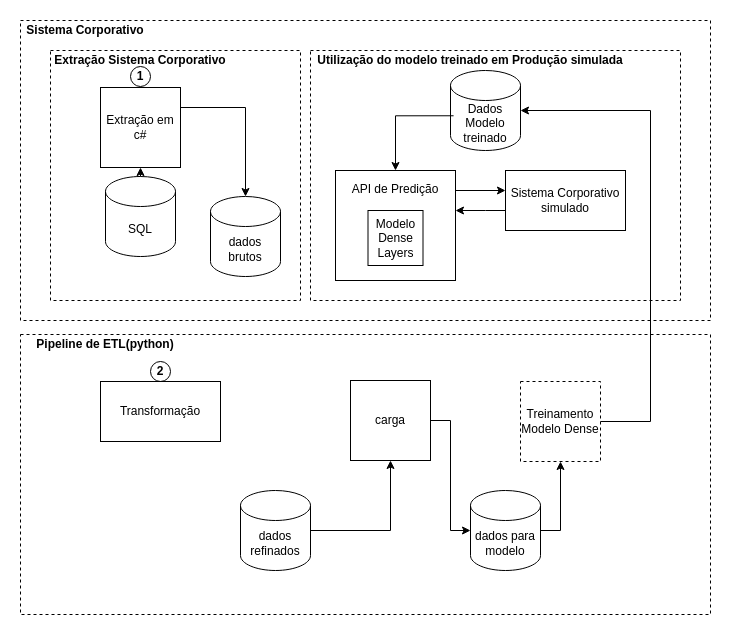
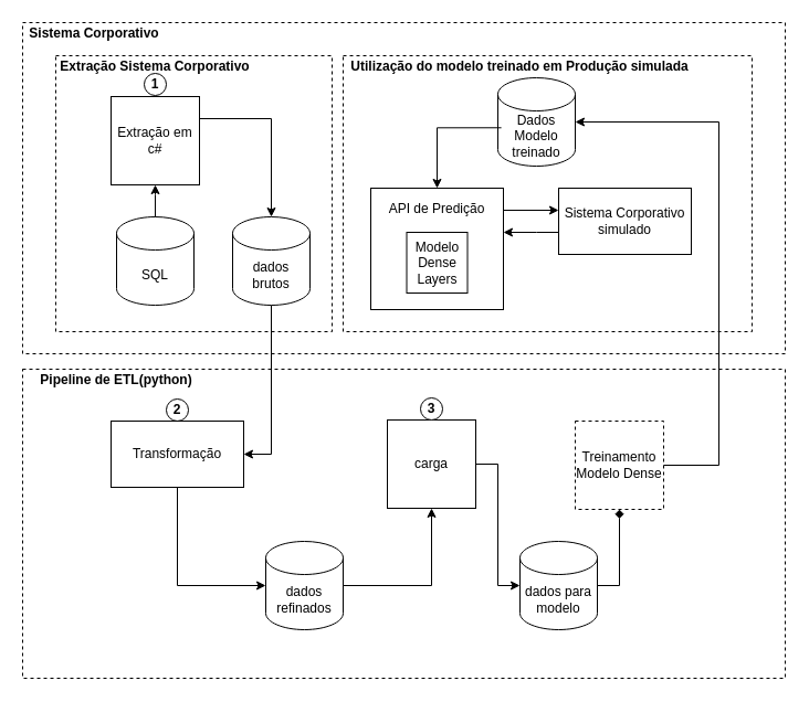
  <mxCell id="0" />
  <mxCell id="1" parent="0" />
  <mxCell id="2" value="" style="rounded=0;whiteSpace=wrap;html=1;dashed=1;gradientColor=default;fillColor=none;" vertex="1" parent="1"><mxGeometry x="20" y="20" width="690" height="300" as="geometry" /></mxCell>
  <mxCell id="3" value="" style="rounded=0;whiteSpace=wrap;html=1;dashed=1;gradientColor=default;fillColor=none;" vertex="1" parent="1"><mxGeometry x="310" y="50" width="370" height="250" as="geometry" /></mxCell>
  <mxCell id="4" value="" style="rounded=0;whiteSpace=wrap;html=1;dashed=1;gradientColor=default;fillColor=none;" parent="1" vertex="1"><mxGeometry x="50" y="50" width="250" height="250" as="geometry" /></mxCell>
  <mxCell id="5" value="" style="rounded=0;whiteSpace=wrap;html=1;dashed=1;gradientColor=default;fillColor=none;" vertex="1" parent="1"><mxGeometry x="20" y="334" width="690" height="280" as="geometry" /></mxCell>
  <mxCell id="6" value="carga" style="whiteSpace=wrap;html=1;aspect=fixed;" parent="1" vertex="1"><mxGeometry x="350" y="380" width="80" height="80" as="geometry" /></mxCell>
  <mxCell id="7" style="edgeStyle=orthogonalEdgeStyle;rounded=0;orthogonalLoop=1;jettySize=auto;html=1;entryX=0.5;entryY=1;entryDx=0;entryDy=0;" parent="1" source="8" target="6" edge="1"><mxGeometry relative="1" as="geometry" /></mxCell>
  <mxCell id="8" value="dados refinados" style="shape=cylinder3;whiteSpace=wrap;html=1;boundedLbl=1;backgroundOutline=1;size=15;" parent="1" vertex="1"><mxGeometry x="240" y="490" width="70" height="80" as="geometry" /></mxCell>
+ <mxCell id="9" style="edgeStyle=orthogonalEdgeStyle;rounded=0;orthogonalLoop=1;jettySize=auto;html=1;" parent="1" source="10" target="23" edge="1"><mxGeometry relative="1" as="geometry"><mxPoint x="140" y="530.66" as="sourcePoint" /><mxPoint x="164.16" y="441" as="targetPoint" /><Array as="points"><mxPoint x="245" y="411" /></Array></mxGeometry></mxCell>
  <mxCell id="10" value="dados brutos" style="shape=cylinder3;whiteSpace=wrap;html=1;boundedLbl=1;backgroundOutline=1;size=15;" parent="1" vertex="1"><mxGeometry x="210" y="196" width="70" height="80" as="geometry" /></mxCell>
  <mxCell id="11" value="dados para modelo" style="shape=cylinder3;whiteSpace=wrap;html=1;boundedLbl=1;backgroundOutline=1;size=15;" parent="1" vertex="1"><mxGeometry x="470" y="490" width="70" height="80" as="geometry" /></mxCell>
  <mxCell id="12" style="edgeStyle=orthogonalEdgeStyle;rounded=0;orthogonalLoop=1;jettySize=auto;html=1;exitX=1;exitY=0.5;exitDx=0;exitDy=0;" parent="1" source="21" target="10" edge="1"><mxGeometry relative="1" as="geometry"><Array as="points"><mxPoint x="180" y="107" /><mxPoint x="245" y="107" /></Array></mxGeometry></mxCell>
+ <mxCell id="13" style="edgeStyle=orthogonalEdgeStyle;rounded=0;orthogonalLoop=1;jettySize=auto;html=1;exitX=1;exitY=0.5;exitDx=0;exitDy=0;" parent="1" source="23" target="8" edge="1"><mxGeometry relative="1" as="geometry"><mxPoint x="180" y="415" as="sourcePoint" /><Array as="points"><mxPoint x="160" y="411" /><mxPoint x="160" y="530" /></Array></mxGeometry></mxCell>
  <mxCell id="14" style="edgeStyle=orthogonalEdgeStyle;rounded=0;orthogonalLoop=1;jettySize=auto;html=1;" parent="1" source="6" target="11" edge="1"><mxGeometry relative="1" as="geometry"><Array as="points"><mxPoint x="450" y="420" /><mxPoint x="450" y="530" /></Array></mxGeometry></mxCell>
  <mxCell id="15" value="Pipeline de ETL(python)" style="text;html=1;align=center;verticalAlign=middle;whiteSpace=wrap;rounded=0;fontStyle=1" parent="1" vertex="1"><mxGeometry x="20" y="334" width="170" height="20" as="geometry" /></mxCell>
  <mxCell id="16" value="&lt;b&gt;1&lt;/b&gt;" style="ellipse;whiteSpace=wrap;html=1;aspect=fixed;" parent="1" vertex="1"><mxGeometry x="130" y="66" width="20" height="20" as="geometry" /></mxCell>
  <mxCell id="17" value="&lt;b&gt;2&lt;/b&gt;" style="ellipse;whiteSpace=wrap;html=1;aspect=fixed;" parent="1" vertex="1"><mxGeometry x="150" y="361" width="20" height="20" as="geometry" /></mxCell>
+ <mxCell id="18" value="&lt;b&gt;3&lt;/b&gt;" style="ellipse;whiteSpace=wrap;html=1;aspect=fixed;" parent="1" vertex="1"><mxGeometry x="380" y="360" width="20" height="20" as="geometry" /></mxCell>
  <mxCell id="19" value="Sistema Corporativo" style="text;html=1;align=center;verticalAlign=middle;whiteSpace=wrap;rounded=0;fontStyle=1" vertex="1" parent="1"><mxGeometry x="20" y="20" width="130" height="20" as="geometry" /></mxCell>
- <mxCell id="20" value="SQL" style="shape=cylinder3;whiteSpace=wrap;html=1;boundedLbl=1;backgroundOutline=1;size=15;" vertex="1" parent="1"><mxGeometry x="105" y="176" width="70" height="80" as="geometry" /></mxCell>
+ <mxCell id="20" value="SQL" style="shape=cylinder3;whiteSpace=wrap;html=1;boundedLbl=1;backgroundOutline=1;size=15;" vertex="1" parent="1"><mxGeometry x="105" y="196" width="70" height="80" as="geometry" /></mxCell>
  <mxCell id="21" value="Extração em c#" style="whiteSpace=wrap;html=1;aspect=fixed;" vertex="1" parent="1"><mxGeometry x="100" y="87" width="80" height="80" as="geometry" /></mxCell>
  <mxCell id="22" style="edgeStyle=orthogonalEdgeStyle;rounded=0;orthogonalLoop=1;jettySize=auto;html=1;exitX=0.5;exitY=0;exitDx=0;exitDy=0;exitPerimeter=0;" edge="1" parent="1" source="20" target="21"><mxGeometry relative="1" as="geometry"><mxPoint x="100" y="175.5" as="sourcePoint" /><mxPoint x="145" y="105.5" as="targetPoint" /><Array as="points"><mxPoint x="140" y="176" /><mxPoint x="140" y="176" /></Array></mxGeometry></mxCell>
  <mxCell id="23" value="Transformação" style="rounded=0;whiteSpace=wrap;html=1;" vertex="1" parent="1"><mxGeometry x="100" y="381" width="120" height="60" as="geometry" /></mxCell>
  <mxCell id="24" value="Treinamento Modelo Dense" style="whiteSpace=wrap;html=1;aspect=fixed;dashed=1;" vertex="1" parent="1"><mxGeometry x="520" y="381" width="80" height="80" as="geometry" /></mxCell>
- <mxCell id="25" style="edgeStyle=orthogonalEdgeStyle;rounded=0;orthogonalLoop=1;jettySize=auto;html=1;entryX=0.5;entryY=1;entryDx=0;entryDy=0;" edge="1" parent="1" source="11" target="24"><mxGeometry relative="1" as="geometry"><mxPoint x="550" y="544" as="sourcePoint" /><mxPoint x="630" y="474" as="targetPoint" /><Array as="points"><mxPoint x="560" y="530" /></Array></mxGeometry></mxCell>
+ <mxCell id="25" style="edgeStyle=orthogonalEdgeStyle;rounded=0;orthogonalLoop=1;jettySize=auto;html=1;entryX=0.5;entryY=1;entryDx=0;entryDy=0;endArrow=diamond;" edge="1" parent="1" source="11" target="24"><mxGeometry relative="1" as="geometry"><mxPoint x="550" y="544" as="sourcePoint" /><mxPoint x="630" y="474" as="targetPoint" /><Array as="points"><mxPoint x="560" y="530" /></Array></mxGeometry></mxCell>
  <mxCell id="26" value="Dados Modelo treinado" style="shape=cylinder3;whiteSpace=wrap;html=1;boundedLbl=1;backgroundOutline=1;size=15;" vertex="1" parent="1"><mxGeometry x="450" y="70" width="70" height="80" as="geometry" /></mxCell>
  <mxCell id="27" value="Utilização do modelo treinado em Produção simulada" style="text;html=1;align=center;verticalAlign=middle;whiteSpace=wrap;rounded=0;fontStyle=1" vertex="1" parent="1"><mxGeometry x="315" y="50" width="310" height="20" as="geometry" /></mxCell>
  <mxCell id="28" style="edgeStyle=orthogonalEdgeStyle;rounded=0;orthogonalLoop=1;jettySize=auto;html=1;" edge="1" parent="1" source="24" target="26"><mxGeometry relative="1" as="geometry"><mxPoint x="640" y="670" as="sourcePoint" /><mxPoint x="600" y="750" as="targetPoint" /><Array as="points"><mxPoint x="650" y="421" /><mxPoint x="650" y="110" /></Array></mxGeometry></mxCell>
  <mxCell id="29" value="API de Predição&lt;div&gt;&lt;br&gt;&lt;/div&gt;&lt;div&gt;&lt;br&gt;&lt;/div&gt;&lt;div&gt;&lt;br&gt;&lt;/div&gt;&lt;div&gt;&lt;br&gt;&lt;/div&gt;&lt;div&gt;&lt;br&gt;&lt;/div&gt;" style="rounded=0;whiteSpace=wrap;html=1;" vertex="1" parent="1"><mxGeometry x="335" y="170" width="120" height="110" as="geometry" /></mxCell>
  <mxCell id="30" style="edgeStyle=orthogonalEdgeStyle;rounded=0;orthogonalLoop=1;jettySize=auto;html=1;exitX=0.044;exitY=0.566;exitDx=0;exitDy=0;exitPerimeter=0;" edge="1" parent="1" source="26" target="29"><mxGeometry relative="1" as="geometry"><mxPoint x="149.48" y="90" as="sourcePoint" /><mxPoint x="204.48" y="169" as="targetPoint" /><Array as="points"><mxPoint x="395" y="115" /></Array></mxGeometry></mxCell>
  <mxCell id="31" value="Sistema Corporativo simulado" style="rounded=0;whiteSpace=wrap;html=1;" vertex="1" parent="1"><mxGeometry x="505" y="170" width="120" height="60" as="geometry" /></mxCell>
  <mxCell id="32" style="edgeStyle=orthogonalEdgeStyle;rounded=0;orthogonalLoop=1;jettySize=auto;html=1;exitX=1;exitY=0.5;exitDx=0;exitDy=0;" edge="1" parent="1" source="29" target="31"><mxGeometry relative="1" as="geometry"><mxPoint x="149.48" y="151" as="sourcePoint" /><mxPoint x="204.48" y="230" as="targetPoint" /><Array as="points"><mxPoint x="455" y="190" /></Array></mxGeometry></mxCell>
  <mxCell id="33" style="edgeStyle=orthogonalEdgeStyle;rounded=0;orthogonalLoop=1;jettySize=auto;html=1;" edge="1" parent="1" source="31" target="29"><mxGeometry relative="1" as="geometry"><mxPoint x="460" y="270" as="sourcePoint" /><mxPoint x="510" y="270" as="targetPoint" /><Array as="points"><mxPoint x="485" y="210" /><mxPoint x="485" y="210" /></Array></mxGeometry></mxCell>
  <mxCell id="34" value="Extração Sistema Corporativo" style="text;html=1;align=center;verticalAlign=middle;whiteSpace=wrap;rounded=0;fontStyle=1" vertex="1" parent="1"><mxGeometry x="50" y="50" width="180" height="20" as="geometry" /></mxCell>
  <mxCell id="35" value="Modelo Dense Layers" style="whiteSpace=wrap;html=1;aspect=fixed;" vertex="1" parent="1"><mxGeometry x="367.5" y="210" width="55" height="55" as="geometry" /></mxCell>
